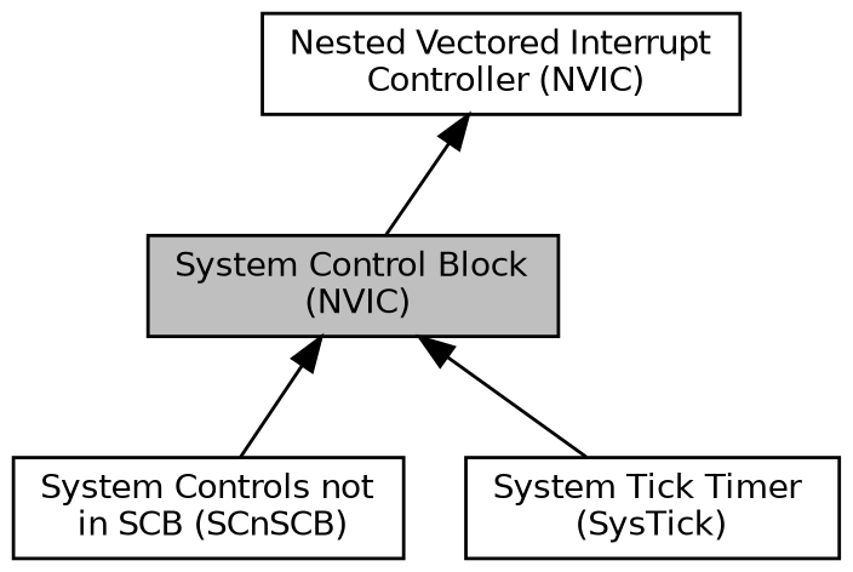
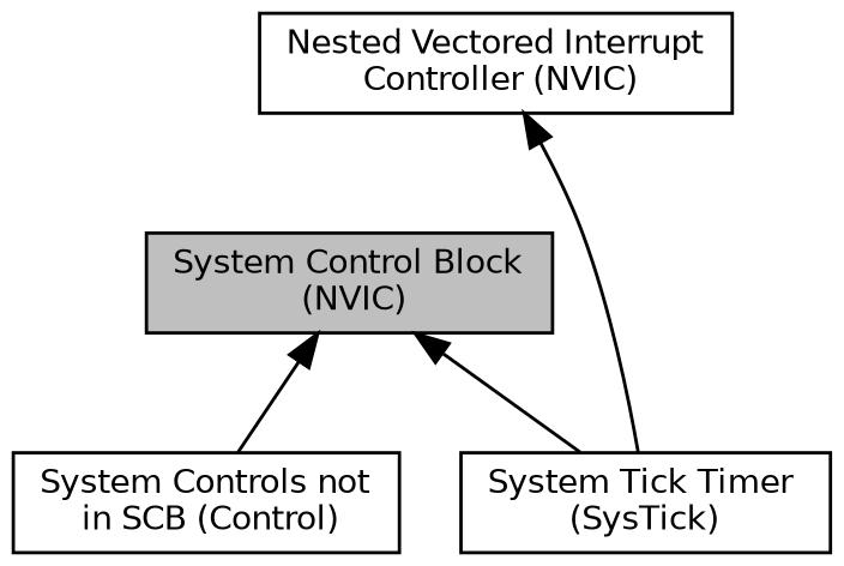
  digraph {
    rankdir=TB
    node [color=black fillcolor=white fontname=Helvetica fontsize=10 shape=box style=filled]
    edge [dir=back fontname=Helvetica fontsize=10 labelfontname=Helvetica labelfontsize=10 shape=plaintext style=solid]
    n1 [height=0.2 label="Nested Vectored Interrupt\l Controller (NVIC)" width=0.4]
    n2 [fillcolor=grey75 fontcolor=black height=0.2 label="System Control Block\l (NVIC)" width=0.4]
-   n3 [height=0.2 label="System Controls not\l in SCB (SCnSCB)" width=0.4]
+   n3 [height=0.2 label="System Controls not\l in SCB (Control)" width=0.4]
    n4 [height=0.2 label="System Tick Timer \l(SysTick)" width=0.4]
-   n1 -> n2
+   n1 -> n4
    n2 -> n3
    n2 -> n4
  }
